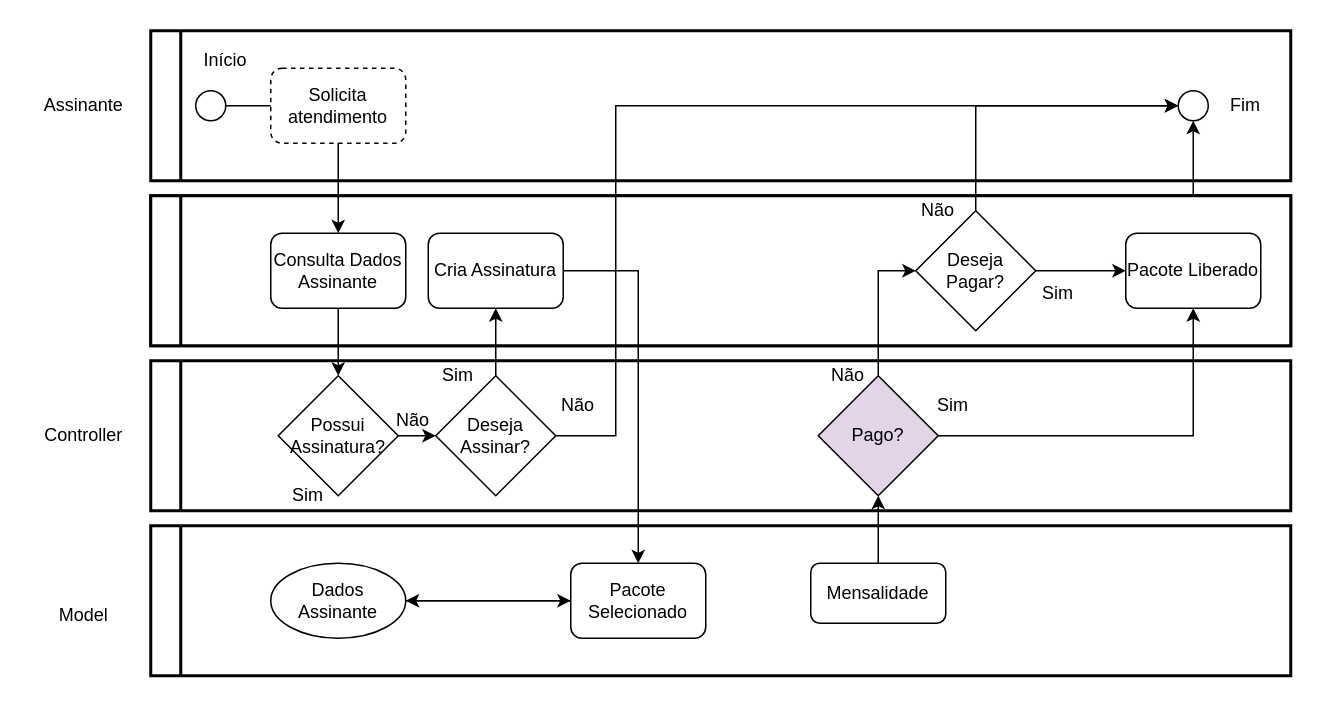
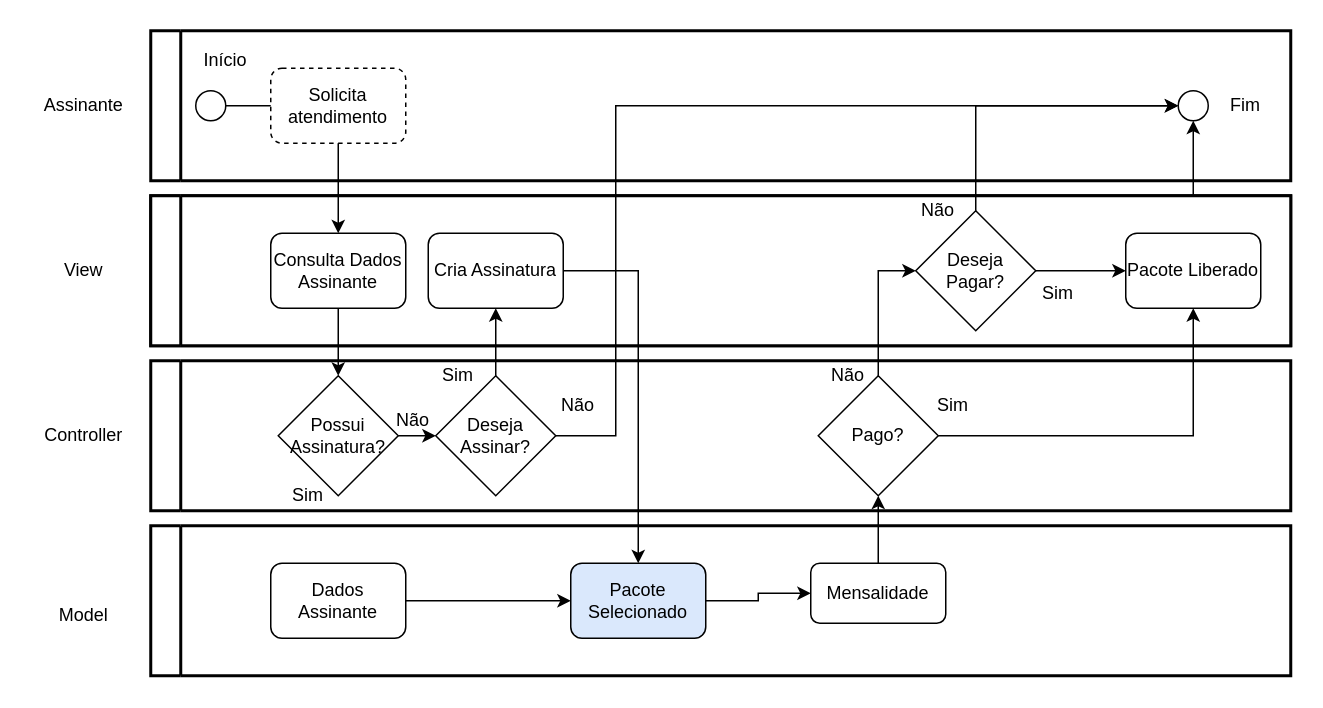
  <mxCell id="0" />
  <mxCell id="1" parent="0" />
  <mxCell id="2" value="" style="swimlane;html=1;startSize=20;fontStyle=0;collapsible=0;horizontal=0;swimlaneLine=1;swimlaneFillColor=#ffffff;strokeWidth=2;" vertex="1" parent="1"><mxGeometry x="100" y="20" width="760" height="100" as="geometry" /></mxCell>
  <mxCell id="3" value="" style="ellipse;whiteSpace=wrap;html=1;aspect=fixed;" vertex="1" parent="2"><mxGeometry x="30" y="40" width="20" height="20" as="geometry" /></mxCell>
  <mxCell id="4" value="Solicita&lt;br&gt;atendimento" style="rounded=1;whiteSpace=wrap;html=1;dashed=1;" vertex="1" parent="2"><mxGeometry x="80" y="25" width="90" height="50" as="geometry" /></mxCell>
  <mxCell id="5" value="" style="endArrow=none;html=1;rounded=0;entryX=0;entryY=0.5;entryDx=0;entryDy=0;exitX=1;exitY=0.5;exitDx=0;exitDy=0;" edge="1" parent="2" source="3" target="4"><mxGeometry width="50" height="50" relative="1" as="geometry"><mxPoint x="320" y="340" as="sourcePoint" /><mxPoint x="370" y="290" as="targetPoint" /></mxGeometry></mxCell>
  <mxCell id="6" value="" style="ellipse;whiteSpace=wrap;html=1;aspect=fixed;" vertex="1" parent="2"><mxGeometry x="685" y="40" width="20" height="20" as="geometry" /></mxCell>
  <mxCell id="7" value="Início" style="text;html=1;strokeColor=none;fillColor=none;align=center;verticalAlign=middle;whiteSpace=wrap;rounded=0;" vertex="1" parent="2"><mxGeometry x="30" y="15" width="40" height="10" as="geometry" /></mxCell>
  <mxCell id="8" value="Fim" style="text;html=1;strokeColor=none;fillColor=none;align=center;verticalAlign=middle;whiteSpace=wrap;rounded=0;" vertex="1" parent="2"><mxGeometry x="710" y="45" width="40" height="10" as="geometry" /></mxCell>
  <mxCell id="9" value="" style="swimlane;html=1;startSize=20;fontStyle=0;collapsible=0;horizontal=0;swimlaneLine=1;swimlaneFillColor=#ffffff;strokeWidth=2;" vertex="1" parent="1"><mxGeometry x="100" y="240" width="760" height="100" as="geometry" /></mxCell>
  <mxCell id="10" style="edgeStyle=orthogonalEdgeStyle;rounded=0;orthogonalLoop=1;jettySize=auto;html=1;" edge="1" parent="9" source="11" target="12"><mxGeometry relative="1" as="geometry" /></mxCell>
  <mxCell id="11" value="Possui&lt;br&gt;Assinatura?" style="rhombus;whiteSpace=wrap;html=1;" vertex="1" parent="9"><mxGeometry x="85" y="10" width="80" height="80" as="geometry" /></mxCell>
  <mxCell id="12" value="Deseja Assinar?" style="rhombus;whiteSpace=wrap;html=1;" vertex="1" parent="9"><mxGeometry x="190" y="10" width="80" height="80" as="geometry" /></mxCell>
  <mxCell id="13" value="Não" style="text;html=1;strokeColor=none;fillColor=none;align=center;verticalAlign=middle;whiteSpace=wrap;rounded=0;" vertex="1" parent="9"><mxGeometry x="150" y="30" width="50" height="20" as="geometry" /></mxCell>
  <mxCell id="14" value="Sim" style="text;html=1;strokeColor=none;fillColor=none;align=center;verticalAlign=middle;whiteSpace=wrap;rounded=0;" vertex="1" parent="9"><mxGeometry x="180" width="50" height="20" as="geometry" /></mxCell>
  <mxCell id="15" value="Não" style="text;html=1;strokeColor=none;fillColor=none;align=center;verticalAlign=middle;whiteSpace=wrap;rounded=0;" vertex="1" parent="9"><mxGeometry x="260" y="20" width="50" height="20" as="geometry" /></mxCell>
- <mxCell id="16" value="Pago?" style="rhombus;whiteSpace=wrap;html=1;fillColor=#e1d5e7;" vertex="1" parent="9"><mxGeometry x="445" y="10" width="80" height="80" as="geometry" /></mxCell>
+ <mxCell id="16" value="Pago?" style="rhombus;whiteSpace=wrap;html=1;" vertex="1" parent="9"><mxGeometry x="445" y="10" width="80" height="80" as="geometry" /></mxCell>
  <mxCell id="17" value="Sim" style="text;html=1;strokeColor=none;fillColor=none;align=center;verticalAlign=middle;whiteSpace=wrap;rounded=0;" vertex="1" parent="9"><mxGeometry x="80" y="80" width="50" height="20" as="geometry" /></mxCell>
  <mxCell id="18" value="Sim" style="text;html=1;strokeColor=none;fillColor=none;align=center;verticalAlign=middle;whiteSpace=wrap;rounded=0;" vertex="1" parent="9"><mxGeometry x="510" y="20" width="50" height="20" as="geometry" /></mxCell>
  <mxCell id="19" value="Não" style="text;html=1;strokeColor=none;fillColor=none;align=center;verticalAlign=middle;whiteSpace=wrap;rounded=0;" vertex="1" parent="9"><mxGeometry x="440" width="50" height="20" as="geometry" /></mxCell>
  <mxCell id="20" value="" style="swimlane;html=1;startSize=20;fontStyle=0;collapsible=0;horizontal=0;swimlaneLine=1;swimlaneFillColor=#ffffff;strokeWidth=2;" vertex="1" parent="1"><mxGeometry x="100" y="130" width="760" height="100" as="geometry" /></mxCell>
  <mxCell id="21" value="Consulta Dados Assinante" style="rounded=1;whiteSpace=wrap;html=1;" vertex="1" parent="20"><mxGeometry x="80" y="25" width="90" height="50" as="geometry" /></mxCell>
  <mxCell id="22" value="Cria Assinatura" style="rounded=1;whiteSpace=wrap;html=1;" vertex="1" parent="20"><mxGeometry x="185" y="25" width="90" height="50" as="geometry" /></mxCell>
  <mxCell id="23" value="Pacote Liberado" style="rounded=1;whiteSpace=wrap;html=1;" vertex="1" parent="20"><mxGeometry x="650" y="25" width="90" height="50" as="geometry" /></mxCell>
  <mxCell id="24" value="Deseja Assinar?" style="rhombus;whiteSpace=wrap;html=1;" vertex="1" parent="20"><mxGeometry x="450" width="80" height="80" as="geometry" /></mxCell>
  <mxCell id="25" value="Assinante" style="text;html=1;align=center;verticalAlign=middle;resizable=0;points=[];autosize=1;strokeColor=none;fillColor=none;" vertex="1" parent="1"><mxGeometry y="60" width="70" height="20" as="geometry" x="20" /></mxCell>
  <mxCell id="26" value="Model" style="text;html=1;align=center;verticalAlign=middle;resizable=0;points=[];autosize=1;strokeColor=none;fillColor=none;" vertex="1" parent="1"><mxGeometry x="30" y="400" width="50" height="20" as="geometry" /></mxCell>
+ <mxCell id="27" value="View" style="text;html=1;align=center;verticalAlign=middle;resizable=0;points=[];autosize=1;strokeColor=none;fillColor=none;" vertex="1" parent="1"><mxGeometry x="35" y="170" width="40" height="20" as="geometry" /></mxCell>
  <mxCell id="28" value="" style="swimlane;html=1;startSize=20;fontStyle=0;collapsible=0;horizontal=0;swimlaneLine=1;swimlaneFillColor=#ffffff;strokeWidth=2;" vertex="1" parent="1"><mxGeometry x="100" y="350" width="760" height="100" as="geometry" /></mxCell>
  <mxCell id="29" style="edgeStyle=orthogonalEdgeStyle;rounded=0;orthogonalLoop=1;jettySize=auto;html=1;" edge="1" parent="28" source="30"><mxGeometry relative="1" as="geometry"><mxPoint x="280" y="50" as="targetPoint" /></mxGeometry></mxCell>
- <mxCell id="30" value="Dados Assinante" style="ellipse;whiteSpace=wrap;html=1;" vertex="1" parent="28"><mxGeometry x="80" y="25" width="90" height="50" as="geometry" /></mxCell>
- <mxCell id="31" style="edgeStyle=orthogonalEdgeStyle;rounded=0;orthogonalLoop=1;jettySize=auto;html=1;" edge="1" parent="28" source="32" target="30"><mxGeometry relative="1" as="geometry" /></mxCell>
- <mxCell id="32" value="Pacote Selecionado" style="rounded=1;whiteSpace=wrap;html=1;" vertex="1" parent="28"><mxGeometry x="280" y="25" width="90" height="50" as="geometry" /></mxCell>
+ <mxCell id="30" value="Dados Assinante" style="rounded=1;whiteSpace=wrap;html=1;" vertex="1" parent="28"><mxGeometry x="80" y="25" width="90" height="50" as="geometry" /></mxCell>
+ <mxCell id="31" style="edgeStyle=orthogonalEdgeStyle;rounded=0;orthogonalLoop=1;jettySize=auto;html=1;" edge="1" parent="28" source="32" target="33"><mxGeometry relative="1" as="geometry" /></mxCell>
+ <mxCell id="32" value="Pacote Selecionado" style="rounded=1;whiteSpace=wrap;html=1;fillColor=#dae8fc;" vertex="1" parent="28"><mxGeometry x="280" y="25" width="90" height="50" as="geometry" /></mxCell>
  <mxCell id="33" value="Mensalidade" style="rounded=1;whiteSpace=wrap;html=1;" vertex="1" parent="28"><mxGeometry x="440" y="25" width="90" height="40" as="geometry" /></mxCell>
  <mxCell id="34" value="Controller" style="text;html=1;align=center;verticalAlign=middle;resizable=0;points=[];autosize=1;strokeColor=none;fillColor=none;" vertex="1" parent="1"><mxGeometry y="280" width="70" height="20" as="geometry" x="20" /></mxCell>
  <mxCell id="35" style="edgeStyle=orthogonalEdgeStyle;rounded=0;orthogonalLoop=1;jettySize=auto;html=1;entryX=0.5;entryY=1;entryDx=0;entryDy=0;" edge="1" parent="1" source="33" target="16"><mxGeometry relative="1" as="geometry" /></mxCell>
  <mxCell id="36" style="edgeStyle=orthogonalEdgeStyle;rounded=0;orthogonalLoop=1;jettySize=auto;html=1;" edge="1" parent="1" source="23" target="6"><mxGeometry relative="1" as="geometry" /></mxCell>
  <mxCell id="37" value="" style="swimlane;html=1;startSize=20;fontStyle=0;collapsible=0;horizontal=0;swimlaneLine=1;swimlaneFillColor=#ffffff;strokeWidth=2;" vertex="1" parent="1"><mxGeometry x="100" y="130" width="760" height="100" as="geometry" /></mxCell>
  <mxCell id="38" value="Consulta Dados Assinante" style="rounded=1;whiteSpace=wrap;html=1;" vertex="1" parent="37"><mxGeometry x="80" y="25" width="90" height="50" as="geometry" /></mxCell>
  <mxCell id="39" value="Cria Assinatura" style="rounded=1;whiteSpace=wrap;html=1;" vertex="1" parent="37"><mxGeometry x="185" y="25" width="90" height="50" as="geometry" /></mxCell>
  <mxCell id="40" value="Pacote Liberado" style="rounded=1;whiteSpace=wrap;html=1;" vertex="1" parent="37"><mxGeometry x="650" y="25" width="90" height="50" as="geometry" /></mxCell>
  <mxCell id="41" style="edgeStyle=orthogonalEdgeStyle;rounded=0;orthogonalLoop=1;jettySize=auto;html=1;entryX=0;entryY=0.5;entryDx=0;entryDy=0;" edge="1" parent="37" source="42" target="40"><mxGeometry relative="1" as="geometry" /></mxCell>
  <mxCell id="42" value="Deseja Pagar?" style="rhombus;whiteSpace=wrap;html=1;" vertex="1" parent="37"><mxGeometry x="510" y="10" width="80" height="80" as="geometry" /></mxCell>
  <mxCell id="43" value="Sim" style="text;html=1;strokeColor=none;fillColor=none;align=center;verticalAlign=middle;whiteSpace=wrap;rounded=0;" vertex="1" parent="37"><mxGeometry x="580" y="55" width="50" height="20" as="geometry" /></mxCell>
  <mxCell id="44" value="Não" style="text;html=1;strokeColor=none;fillColor=none;align=center;verticalAlign=middle;whiteSpace=wrap;rounded=0;" vertex="1" parent="37"><mxGeometry x="500" width="50" height="20" as="geometry" /></mxCell>
  <mxCell id="45" style="edgeStyle=orthogonalEdgeStyle;rounded=0;orthogonalLoop=1;jettySize=auto;html=1;entryX=0;entryY=0.5;entryDx=0;entryDy=0;" edge="1" parent="1" source="16" target="42"><mxGeometry relative="1" as="geometry" /></mxCell>
  <mxCell id="46" style="edgeStyle=orthogonalEdgeStyle;rounded=0;orthogonalLoop=1;jettySize=auto;html=1;entryX=0;entryY=0.5;entryDx=0;entryDy=0;" edge="1" parent="1" source="42" target="6"><mxGeometry relative="1" as="geometry"><Array as="points"><mxPoint x="650" y="70" /></Array></mxGeometry></mxCell>
  <mxCell id="47" style="edgeStyle=orthogonalEdgeStyle;rounded=0;orthogonalLoop=1;jettySize=auto;html=1;entryX=0.5;entryY=1;entryDx=0;entryDy=0;" edge="1" parent="1" source="16" target="40"><mxGeometry relative="1" as="geometry" /></mxCell>
  <mxCell id="48" style="edgeStyle=orthogonalEdgeStyle;rounded=0;orthogonalLoop=1;jettySize=auto;html=1;entryX=0;entryY=0.5;entryDx=0;entryDy=0;" edge="1" parent="1" source="12" target="6"><mxGeometry relative="1" as="geometry"><Array as="points"><mxPoint x="410" y="290" /><mxPoint x="410" y="70" /></Array></mxGeometry></mxCell>
  <mxCell id="49" style="edgeStyle=orthogonalEdgeStyle;rounded=0;orthogonalLoop=1;jettySize=auto;html=1;entryX=0.5;entryY=1;entryDx=0;entryDy=0;" edge="1" parent="1" source="12" target="39"><mxGeometry relative="1" as="geometry" /></mxCell>
  <mxCell id="50" style="edgeStyle=orthogonalEdgeStyle;rounded=0;orthogonalLoop=1;jettySize=auto;html=1;" edge="1" parent="1" source="4" target="38"><mxGeometry relative="1" as="geometry" /></mxCell>
  <mxCell id="51" style="edgeStyle=orthogonalEdgeStyle;rounded=0;orthogonalLoop=1;jettySize=auto;html=1;entryX=0.5;entryY=0;entryDx=0;entryDy=0;" edge="1" parent="1" source="38" target="11"><mxGeometry relative="1" as="geometry" /></mxCell>
  <mxCell id="52" style="edgeStyle=orthogonalEdgeStyle;rounded=0;orthogonalLoop=1;jettySize=auto;html=1;entryX=0.5;entryY=0;entryDx=0;entryDy=0;" edge="1" parent="1" source="39" target="32"><mxGeometry relative="1" as="geometry" /></mxCell>
